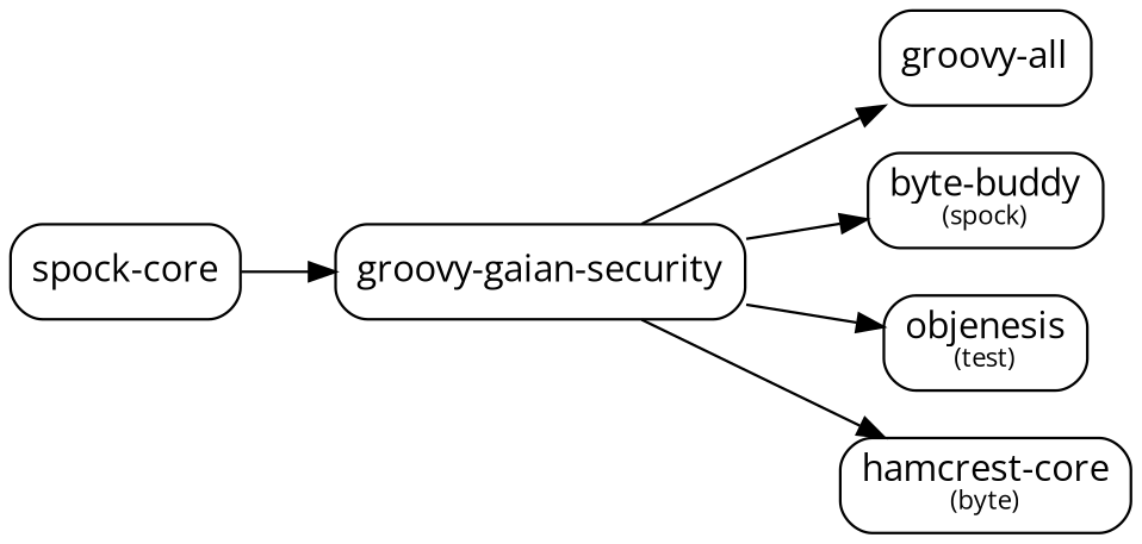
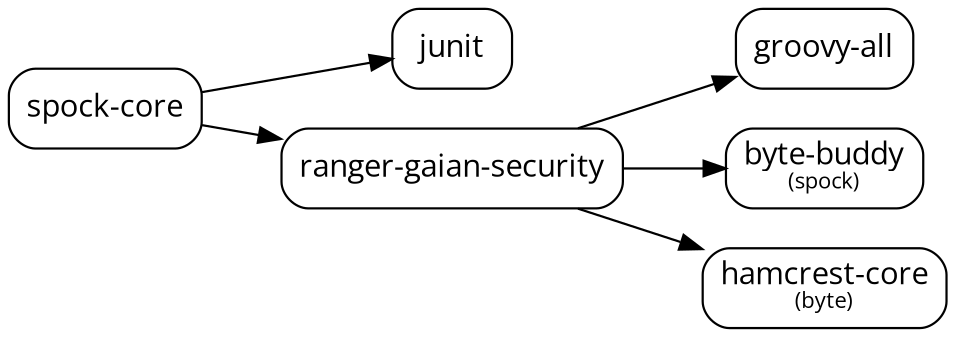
  digraph {
    fontname="Open Sans"
    rankdir=LR
    node [fontname="Open Sans" fontsize=14 shape=box style=rounded]
    edge [fontname="Open Sans" fontsize=10]
    n1 [label=<spock-core>]
-   n3 [label="groovy-gaian-security"]
+   n2 [label=<junit>]
+   n3 [label="ranger-gaian-security"]
    n4 [label=<groovy-all>]
    n5 [label=<byte-buddy<font point-size="10"><br/>(spock)</font>>]
-   n6 [label=<objenesis<font point-size="10"><br/>(test)</font>>]
    n7 [label=<hamcrest-core<font point-size="10"><br/>(byte)</font>>]
+   n1 -> n2
    n1 -> n3
    n3 -> n4
    n3 -> n5
-   n3 -> n6
    n3 -> n7
  }
